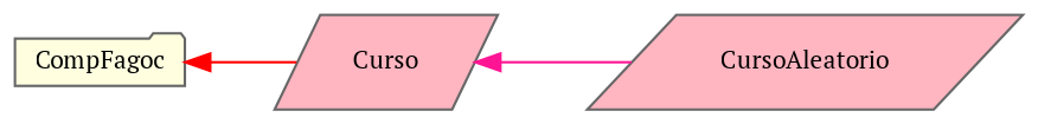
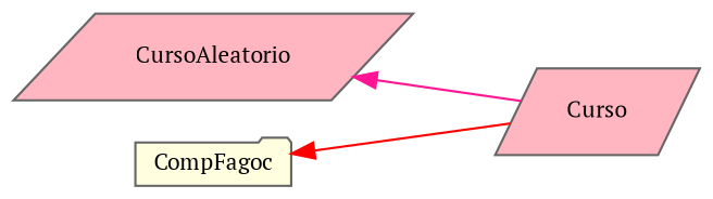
  digraph {
    fontname="PT Serif"
    rankdir=LR
    node [color=gray40 fillcolor=lightpink fontname="PT Serif" fontsize=10 shape=parallelogram style=filled]
    edge [dir=back fontname="PT Serif" fontsize=10 labelfontname=Helvetica labelfontsize=10 style=solid]
    n1 [fontcolor=black height=0.2 label=Curso width=0.4]
    n2 [height=0.2 label=CursoAleatorio width=0.4]
    n3 [fillcolor=lightyellow height=0.2 label=CompFagoc shape=folder width=0.4]
-   n1 -> n2 [color=deeppink]
+   n2 -> n1 [color=deeppink]
    n3 -> n1 [color=red]
  }
